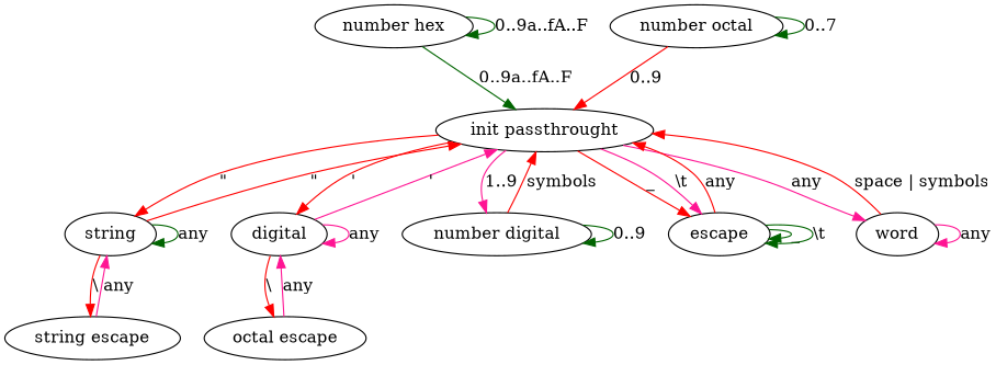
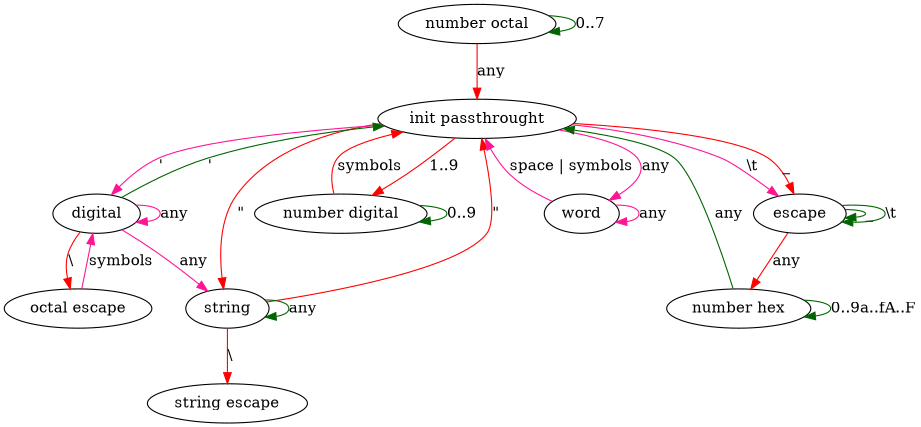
  digraph {
    edge [color=red]
    "init passthrought"
    string
    n3 [label=digital]
    "number digital"
    n5 [label=escape]
    word
    "string escape"
    n8 [label="octal escape"]
    "number hex"
    "number octal"
    "init passthrought" -> string [label="\""]
-   "init passthrought" -> n3 [label="\'"]
-   "init passthrought" -> "number digital" [color=deeppink label="1..9"]
+   "init passthrought" -> n3 [color=deeppink label="\'"]
+   "init passthrought" -> "number digital" [label="1..9"]
    "init passthrought" -> n5 [label=_]
    "init passthrought" -> n5 [color=deeppink label="\\t"]
    "init passthrought" -> word [color=deeppink label=any]
    string -> "init passthrought" [label="\""]
    string -> string [color=darkgreen label=any]
    string -> "string escape" [label="\\"]
-   n3 -> "init passthrought" [color=deeppink label="\'"]
+   n3 -> "init passthrought" [color=darkgreen label="\'"]
    n3 -> n3 [color=deeppink label=any]
    n3 -> n8 [label="\\"]
    "number digital" -> "init passthrought" [label=symbols]
    "number digital" -> "number digital" [color=darkgreen label="0..9"]
-   n5 -> "init passthrought" [label=any]
+   n5 -> "number hex" [label=any]
    n5 -> n5 [color=darkgreen label=_]
    n5 -> n5 [color=darkgreen label="\\t"]
-   word -> "init passthrought" [label="space | symbols"]
+   word -> "init passthrought" [color=deeppink label="space | symbols"]
    word -> word [color=deeppink label=any]
-   "string escape" -> string [color=deeppink label=any]
-   n8 -> n3 [color=deeppink label=any]
-   "number hex" -> "init passthrought" [color=darkgreen label="0..9a..fA..F"]
+   n3 -> string [color=deeppink label=any]
+   n8 -> n3 [color=deeppink label=symbols]
+   "number hex" -> "init passthrought" [color=darkgreen label=any]
    "number hex" -> "number hex" [color=darkgreen label="0..9a..fA..F"]
-   "number octal" -> "init passthrought" [label="0..9"]
+   "number octal" -> "init passthrought" [label=any]
    "number octal" -> "number octal" [color=darkgreen label="0..7"]
  }
